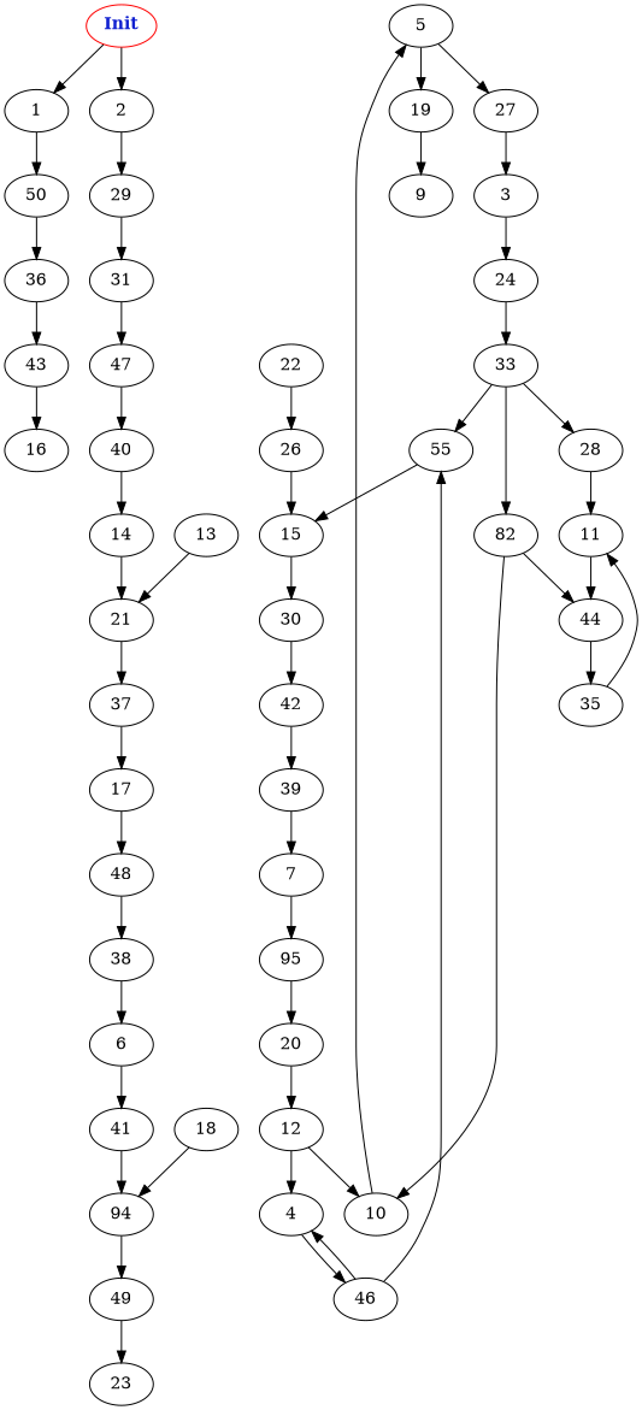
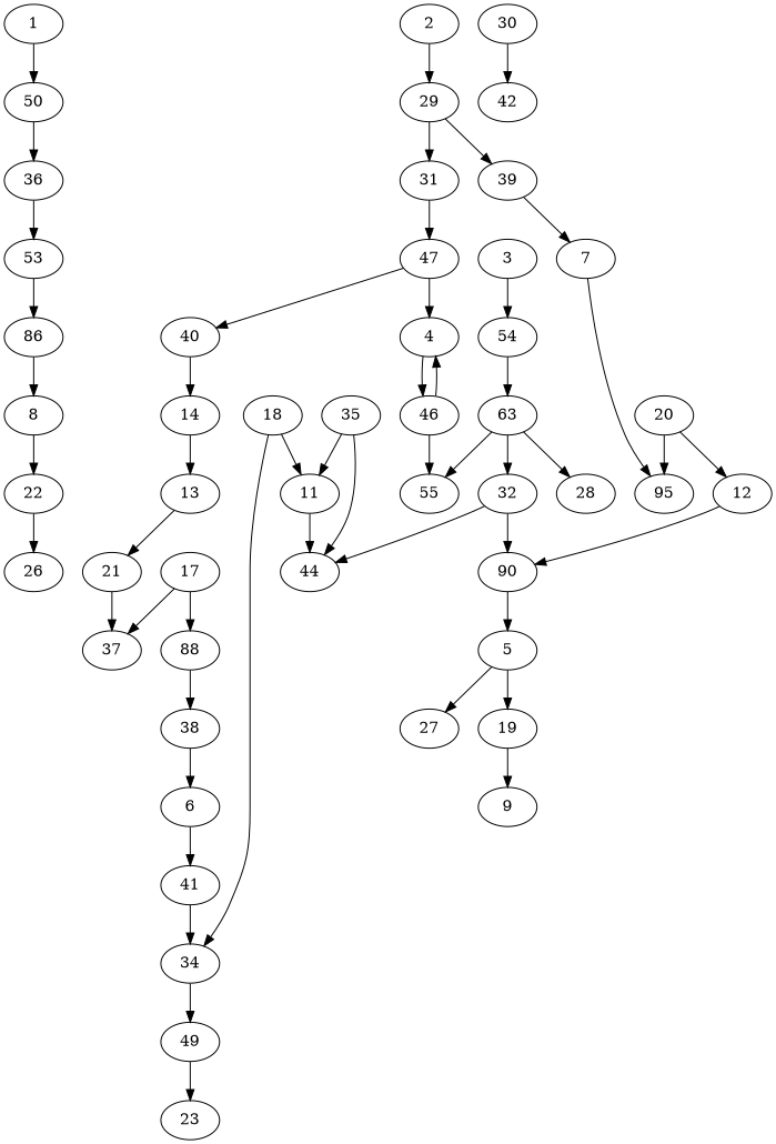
  digraph {
    edge [weight=8.0]
-   n1 [color=red fontcolor="#1020d0" label=<<b>Init</b>>]
    1
    2
    50
    29
    36
    31
-   43
+   43 [label=53]
    47
    5
    27
    19
    3
    9
-   24
-   33
-   10
+   24 [label=54]
+   33 [label=63]
+   10 [label=90]
    14
    13
    21
    37
    17
-   48
-   16
+   48 [label=88]
+   16 [label=86]
    6
    41
-   34 [label=94]
+   34
    49
    23
    40
+   8
    22
    26
-   15
    30
    4
    46
    n38 [label=55]
    42
    39
    7
    n42 [label=95]
    20
    12
    28
-   32 [label=82]
+   32
    44
    18
    11
    35
    38
-   n1 -> 1 [weight=3.0]
-   n1 -> 2 [weight=4.0]
    1 -> 50 [weight=3.0]
    2 -> 29 [weight=1.0]
    50 -> 36
    29 -> 31
    36 -> 43 [weight=1.0]
    31 -> 47 [weight=5.0]
    43 -> 16 [weight=4.0]
    47 -> 40 [weight=5.0]
    5 -> 27 [weight=4.0]
    5 -> 19 [weight=7.0]
-   27 -> 3 [weight=6.0]
    19 -> 9 [weight=3.0]
    3 -> 24 [weight=6.0]
    24 -> 33
    33 -> n38 [weight=5.0]
    33 -> 28 [weight=5.0]
    33 -> 32 [weight=6.0]
    10 -> 5 [weight=2.0]
-   14 -> 21
+   14 -> 13
    13 -> 21 [weight=4.0]
    21 -> 37
-   37 -> 17 [weight=5.0]
+   17 -> 37 [weight=5.0]
    17 -> 48
    48 -> 38 [weight=3.0]
+   16 -> 8 [weight=3.0]
    6 -> 41 [weight=9.0]
    41 -> 34 [weight=2.0]
    34 -> 49 [weight=5.0]
    49 -> 23 [weight=5.0]
    40 -> 14
+   8 -> 22 [weight=1.0]
    22 -> 26 [weight=5.0]
-   26 -> 15 [weight=4.0]
-   15 -> 30 [weight=4.0]
    30 -> 42 [weight=9.0]
    4 -> 46 [weight=1.0]
    46 -> 4
    46 -> n38 [weight=9.0]
-   n38 -> 15 [weight=4.0]
-   42 -> 39 [weight=5.0]
+   29 -> 39 [weight=5.0]
    39 -> 7 [weight=4.0]
    7 -> n42 [weight=1.0]
-   n42 -> 20
+   20 -> n42
    20 -> 12 [weight=7.0]
    12 -> 10 [weight=2.0]
-   12 -> 4 [weight=6.0]
+   47 -> 4 [weight=6.0]
    32 -> 10 [weight=9.0]
    32 -> 44 [weight=3.0]
-   44 -> 35 [weight=3.0]
+   35 -> 44 [weight=3.0]
    18 -> 34 [weight=1.0]
-   28 -> 11 [weight=6.0]
+   18 -> 11 [weight=6.0]
    11 -> 44 [weight=7.0]
    35 -> 11 [weight=1.0]
    38 -> 6 [weight=9.0]
  }
